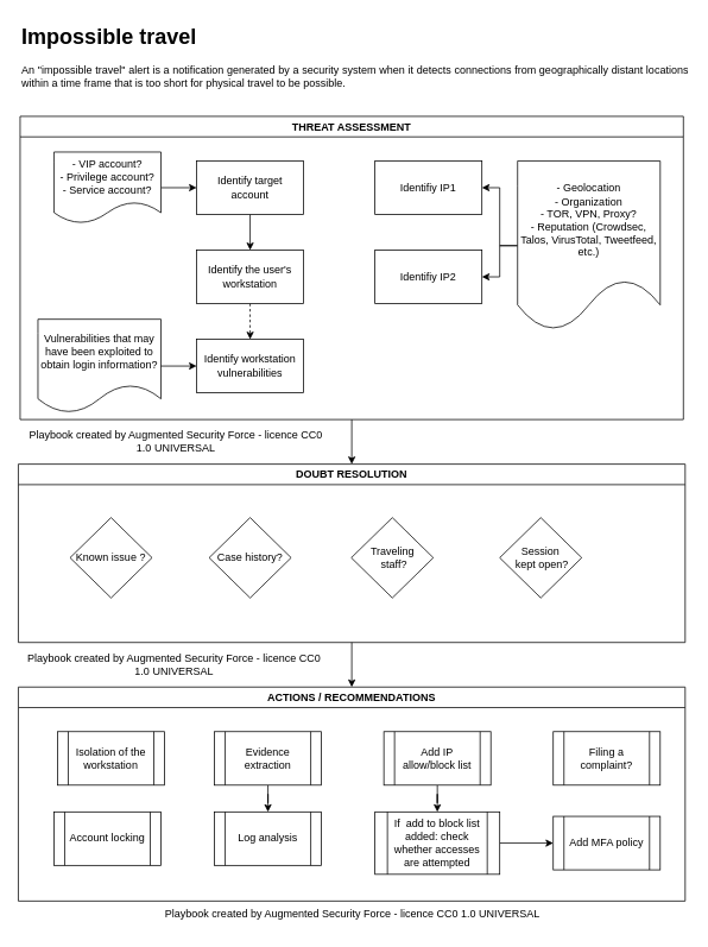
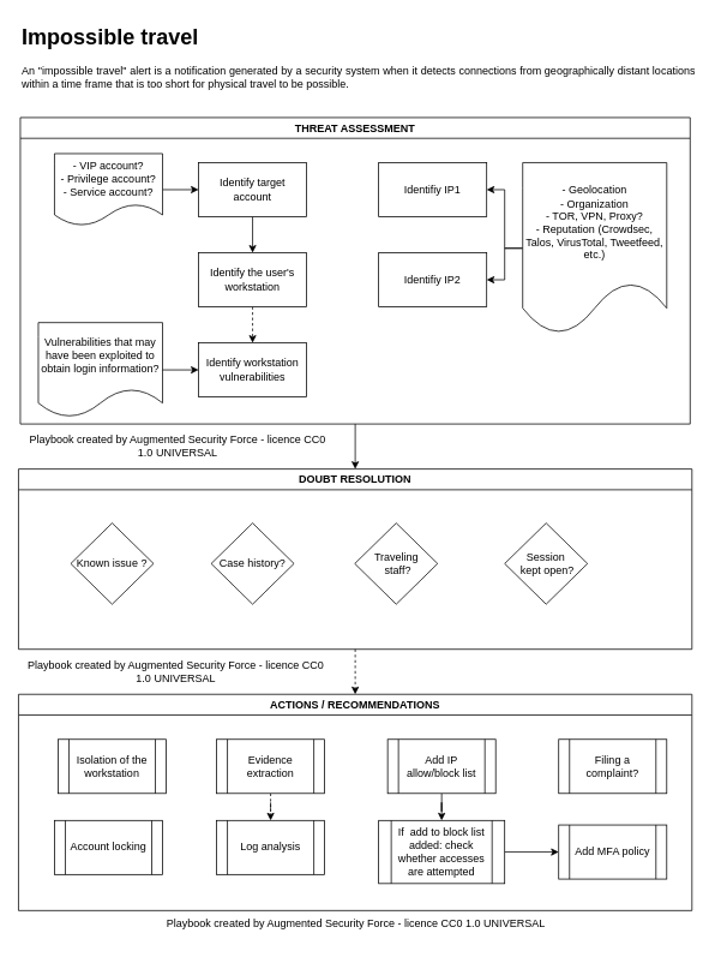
  <mxCell id="0" />
  <mxCell id="1" parent="0" />
  <mxCell id="2" value="" style="edgeStyle=orthogonalEdgeStyle;rounded=0;orthogonalLoop=1;jettySize=auto;html=1;" edge="1" parent="1" source="3" target="5"><mxGeometry relative="1" as="geometry" /></mxCell>
  <mxCell id="3" value="Identify target account" style="rounded=0;whiteSpace=wrap;html=1;" vertex="1" parent="1"><mxGeometry x="220" y="180" width="120" height="60" as="geometry" /></mxCell>
  <mxCell id="4" value="" style="edgeStyle=orthogonalEdgeStyle;rounded=0;orthogonalLoop=1;jettySize=auto;html=1;dashed=1;" edge="1" parent="1" source="5" target="12"><mxGeometry relative="1" as="geometry" /></mxCell>
  <mxCell id="5" value="Identify the user's workstation" style="rounded=0;whiteSpace=wrap;html=1;" vertex="1" parent="1"><mxGeometry x="220" y="280" width="120" height="60" as="geometry" /></mxCell>
  <mxCell id="6" value="Identifiy IP1" style="rounded=0;whiteSpace=wrap;html=1;" vertex="1" parent="1"><mxGeometry x="420" y="180" width="120" height="60" as="geometry" /></mxCell>
  <mxCell id="7" value="Identifiy IP2" style="rounded=0;whiteSpace=wrap;html=1;" vertex="1" parent="1"><mxGeometry x="420" y="280" width="120" height="60" as="geometry" /></mxCell>
  <mxCell id="8" style="edgeStyle=orthogonalEdgeStyle;rounded=0;orthogonalLoop=1;jettySize=auto;html=1;entryX=0;entryY=0.5;entryDx=0;entryDy=0;" edge="1" parent="1" source="15" target="3"><mxGeometry relative="1" as="geometry" /></mxCell>
  <mxCell id="9" style="edgeStyle=orthogonalEdgeStyle;rounded=0;orthogonalLoop=1;jettySize=auto;html=1;entryX=1;entryY=0.5;entryDx=0;entryDy=0;" edge="1" parent="1" source="11" target="6"><mxGeometry relative="1" as="geometry" /></mxCell>
  <mxCell id="10" style="edgeStyle=orthogonalEdgeStyle;rounded=0;orthogonalLoop=1;jettySize=auto;html=1;entryX=1;entryY=0.5;entryDx=0;entryDy=0;" edge="1" parent="1" source="11" target="7"><mxGeometry relative="1" as="geometry" /></mxCell>
  <mxCell id="11" value="&lt;div&gt;- Geolocation&lt;/div&gt;&lt;div&gt;- Organization&lt;/div&gt;&lt;div&gt;- TOR, VPN, Proxy?&lt;/div&gt;&lt;div&gt;- Reputation (Crowdsec, Talos, VirusTotal, Tweetfeed, etc.)&lt;/div&gt;" style="shape=document;whiteSpace=wrap;html=1;boundedLbl=1;" vertex="1" parent="1"><mxGeometry x="580" y="180" width="160" height="190" as="geometry" /></mxCell>
  <mxCell id="12" value="Identify workstation vulnerabilities" style="rounded=0;whiteSpace=wrap;html=1;" vertex="1" parent="1"><mxGeometry x="220" y="380" width="120" height="60" as="geometry" /></mxCell>
  <mxCell id="13" style="edgeStyle=orthogonalEdgeStyle;rounded=0;orthogonalLoop=1;jettySize=auto;html=1;entryX=0.5;entryY=0;entryDx=0;entryDy=0;" edge="1" parent="1" source="14" target="18"><mxGeometry relative="1" as="geometry" /></mxCell>
  <mxCell id="14" value="THREAT ASSESSMENT" style="swimlane;whiteSpace=wrap;html=1;startSize=23;" vertex="1" parent="1"><mxGeometry x="22" y="130" width="744" height="340" as="geometry" /></mxCell>
  <mxCell id="15" value="&lt;div&gt;- VIP account?&lt;/div&gt;&lt;div&gt;- Privilege account?&lt;/div&gt;&lt;div&gt;- Service account?&lt;/div&gt;" style="shape=document;whiteSpace=wrap;html=1;boundedLbl=1;" vertex="1" parent="14"><mxGeometry x="38" y="40" width="120" height="80" as="geometry" /></mxCell>
  <mxCell id="16" value="Vulnerabilities that may have been exploited to obtain login information?" style="shape=document;whiteSpace=wrap;html=1;boundedLbl=1;" vertex="1" parent="14"><mxGeometry x="20" y="227.5" width="138" height="105" as="geometry" /></mxCell>
- <mxCell id="17" style="edgeStyle=orthogonalEdgeStyle;rounded=0;orthogonalLoop=1;jettySize=auto;html=1;entryX=0.5;entryY=0;entryDx=0;entryDy=0;" edge="1" parent="1" source="18" target="23"><mxGeometry relative="1" as="geometry" /></mxCell>
+ <mxCell id="17" style="edgeStyle=orthogonalEdgeStyle;rounded=0;orthogonalLoop=1;jettySize=auto;html=1;entryX=0.5;entryY=0;entryDx=0;entryDy=0;dashed=1;" edge="1" parent="1" source="18" target="23"><mxGeometry relative="1" as="geometry" /></mxCell>
  <mxCell id="18" value="DOUBT RESOLUTION" style="swimlane;whiteSpace=wrap;html=1;" vertex="1" parent="1"><mxGeometry x="20" y="520" width="748" height="200" as="geometry" /></mxCell>
  <mxCell id="19" value="Known issue ?" style="rhombus;whiteSpace=wrap;html=1;" vertex="1" parent="18"><mxGeometry x="58" y="60" width="92" height="90" as="geometry" /></mxCell>
  <mxCell id="20" value="Case history?" style="rhombus;whiteSpace=wrap;html=1;" vertex="1" parent="18"><mxGeometry x="214" y="60" width="92" height="90" as="geometry" /></mxCell>
  <mxCell id="21" value="Traveling&lt;br&gt;&amp;nbsp;staff?" style="rhombus;whiteSpace=wrap;html=1;" vertex="1" parent="18"><mxGeometry x="373.5" y="60" width="92" height="90" as="geometry" /></mxCell>
  <mxCell id="22" value="Session&lt;br&gt;&amp;nbsp;kept open?" style="rhombus;whiteSpace=wrap;html=1;" vertex="1" parent="18"><mxGeometry x="540" y="60" width="92" height="90" as="geometry" /></mxCell>
  <mxCell id="23" value="ACTIONS / RECOMMENDATIONS" style="swimlane;whiteSpace=wrap;html=1;" vertex="1" parent="1"><mxGeometry x="20" y="770" width="748" height="240" as="geometry" /></mxCell>
  <mxCell id="24" value="Isolation of the workstation" style="shape=process;whiteSpace=wrap;html=1;backgroundOutline=1;" vertex="1" parent="23"><mxGeometry x="44" y="50" width="120" height="60" as="geometry" /></mxCell>
  <mxCell id="25" value="Account locking" style="shape=process;whiteSpace=wrap;html=1;backgroundOutline=1;" vertex="1" parent="23"><mxGeometry x="40" y="140" width="120" height="60" as="geometry" /></mxCell>
  <mxCell id="26" value="" style="edgeStyle=orthogonalEdgeStyle;rounded=0;orthogonalLoop=1;jettySize=auto;html=1;" edge="1" parent="23" source="27" target="33"><mxGeometry relative="1" as="geometry" /></mxCell>
  <mxCell id="27" value="Add IP allow/block list" style="shape=process;whiteSpace=wrap;html=1;backgroundOutline=1;" vertex="1" parent="23"><mxGeometry x="410" y="50" width="120" height="60" as="geometry" /></mxCell>
- <mxCell id="28" value="" style="edgeStyle=orthogonalEdgeStyle;rounded=0;orthogonalLoop=1;jettySize=auto;html=1;" edge="1" parent="23" source="29" target="31"><mxGeometry relative="1" as="geometry" /></mxCell>
+ <mxCell id="28" value="" style="edgeStyle=orthogonalEdgeStyle;rounded=0;orthogonalLoop=1;jettySize=auto;html=1;dashed=1;" edge="1" parent="23" source="29" target="31"><mxGeometry relative="1" as="geometry" /></mxCell>
  <mxCell id="29" value="Evidence extraction" style="shape=process;whiteSpace=wrap;html=1;backgroundOutline=1;" vertex="1" parent="23"><mxGeometry x="220" y="50" width="120" height="60" as="geometry" /></mxCell>
  <mxCell id="30" value="Filing a complaint?" style="shape=process;whiteSpace=wrap;html=1;backgroundOutline=1;" vertex="1" parent="23"><mxGeometry x="600" y="50" width="120" height="60" as="geometry" /></mxCell>
  <mxCell id="31" value="Log analysis" style="shape=process;whiteSpace=wrap;html=1;backgroundOutline=1;" vertex="1" parent="23"><mxGeometry x="220" y="140" width="120" height="60" as="geometry" /></mxCell>
  <mxCell id="32" value="" style="edgeStyle=orthogonalEdgeStyle;rounded=0;orthogonalLoop=1;jettySize=auto;html=1;" edge="1" parent="23" source="33" target="34"><mxGeometry relative="1" as="geometry" /></mxCell>
  <mxCell id="33" value="If&amp;nbsp; add to block list added: check whether accesses are attempted" style="shape=process;whiteSpace=wrap;html=1;backgroundOutline=1;" vertex="1" parent="23"><mxGeometry x="400" y="140" width="140" height="70" as="geometry" /></mxCell>
  <mxCell id="34" value="Add MFA policy" style="shape=process;whiteSpace=wrap;html=1;backgroundOutline=1;" vertex="1" parent="23"><mxGeometry x="600" y="145" width="120" height="60" as="geometry" /></mxCell>
  <mxCell id="35" value="Playbook created by Augmented Security Force - licence&amp;nbsp;CC0 1.0 UNIVERSAL" style="text;html=1;align=center;verticalAlign=middle;whiteSpace=wrap;rounded=0;" vertex="1" parent="1"><mxGeometry x="20" y="1010" width="750" height="30" as="geometry" /></mxCell>
  <mxCell id="36" value="Playbook created by Augmented Security Force - licence&amp;nbsp;CC0 1.0 UNIVERSAL" style="text;html=1;align=center;verticalAlign=middle;whiteSpace=wrap;rounded=0;" vertex="1" parent="1"><mxGeometry x="20" y="730" width="350" height="30" as="geometry" /></mxCell>
  <mxCell id="37" value="&lt;h1 style=&quot;margin-top: 0px;&quot;&gt;Impossible travel&lt;/h1&gt;&lt;p style=&quot;text-align: justify;&quot;&gt;An &quot;impossible travel&quot; alert is a notification generated by a security system when it detects connections from geographically distant locations within a time frame that is too short for physical travel to be possible.&lt;/p&gt;" style="text;html=1;whiteSpace=wrap;overflow=hidden;rounded=0;" vertex="1" parent="1"><mxGeometry x="22" y="20" width="750" height="90" as="geometry" /></mxCell>
  <mxCell id="38" style="edgeStyle=orthogonalEdgeStyle;rounded=0;orthogonalLoop=1;jettySize=auto;html=1;entryX=0;entryY=0.5;entryDx=0;entryDy=0;" edge="1" parent="1" source="16" target="12"><mxGeometry relative="1" as="geometry" /></mxCell>
  <mxCell id="39" value="Playbook created by Augmented Security Force - licence&amp;nbsp;CC0 1.0 UNIVERSAL" style="text;html=1;align=center;verticalAlign=middle;whiteSpace=wrap;rounded=0;" vertex="1" parent="1"><mxGeometry x="22" y="480" width="350" height="30" as="geometry" /></mxCell>
